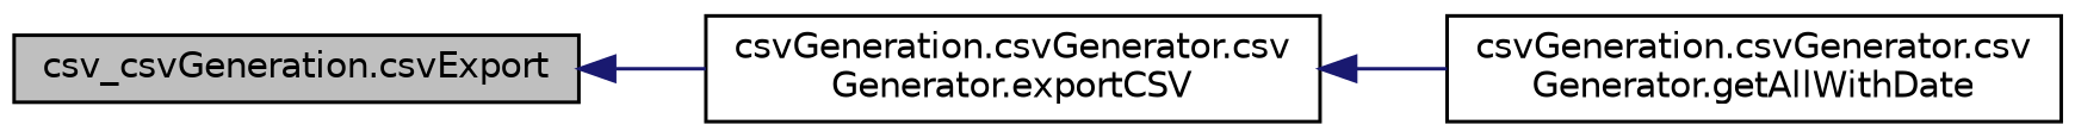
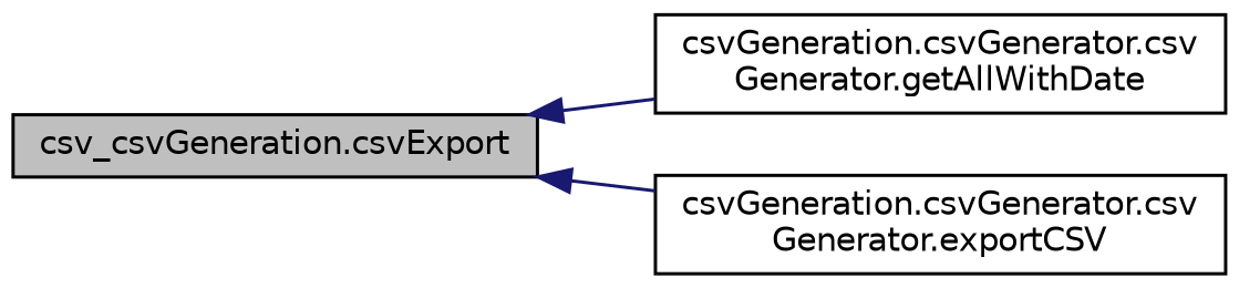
  digraph {
    rankdir=LR
    node [color=black fillcolor=white fontname=Helvetica fontsize=10 shape=record style=filled]
    edge [color=midnightblue dir=back fontname=Helvetica fontsize=10 labelfontname=Helvetica labelfontsize=10 style=solid]
    n1 [fillcolor=grey75 fontcolor=black height=0.2 label="csv_csvGeneration.csvExport" width=0.4]
    n2 [height=0.2 label="csvGeneration.csvGenerator.csv\lGenerator.getAllWithDate" width=0.4]
    n3 [height=0.2 label="csvGeneration.csvGenerator.csv\lGenerator.exportCSV" width=0.4]
-   n3 -> n2
+   n1 -> n2
    n1 -> n3
  }
